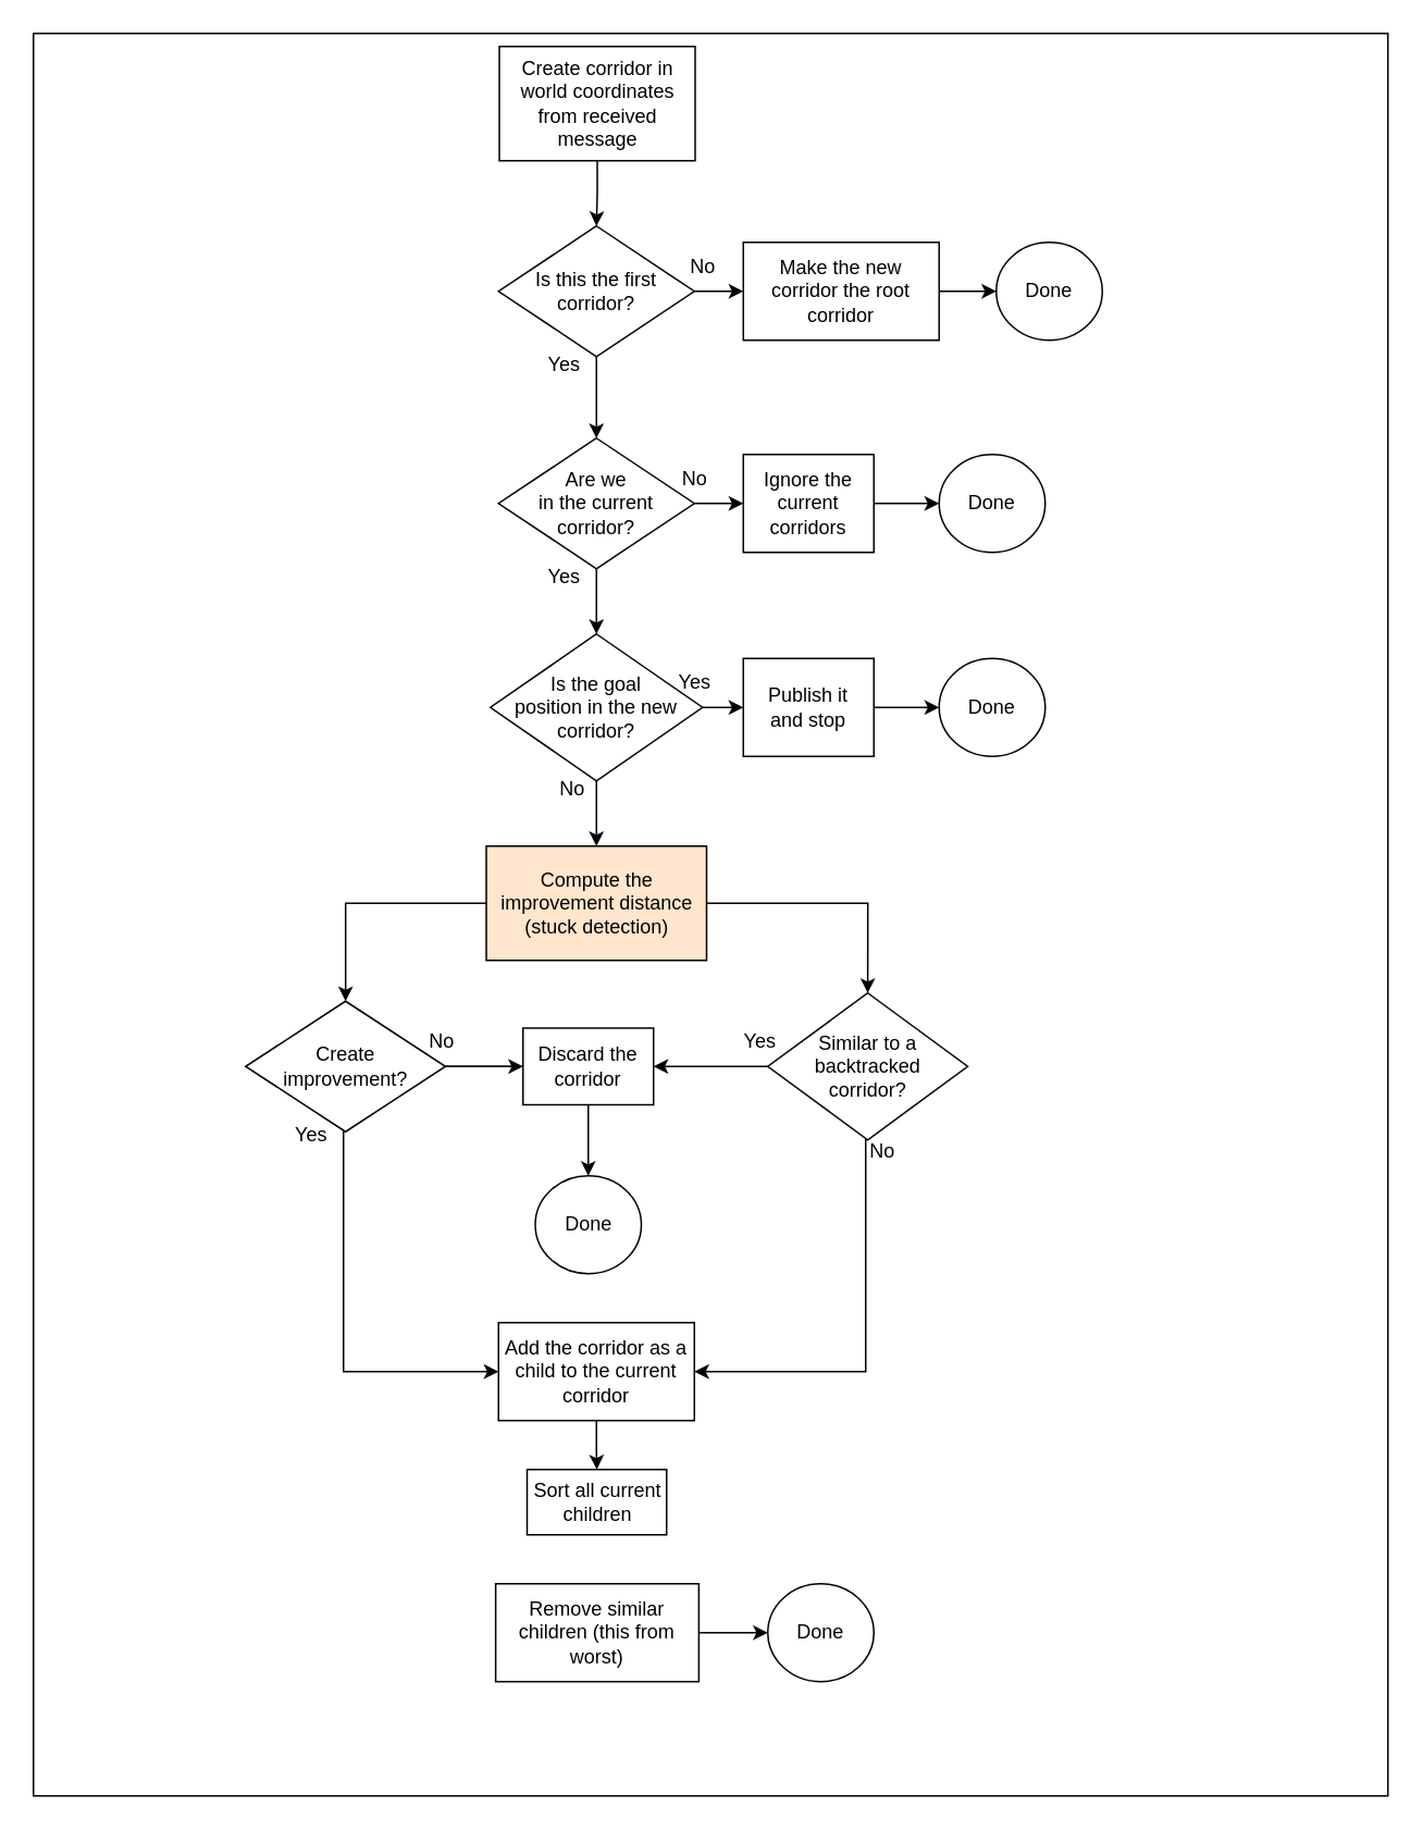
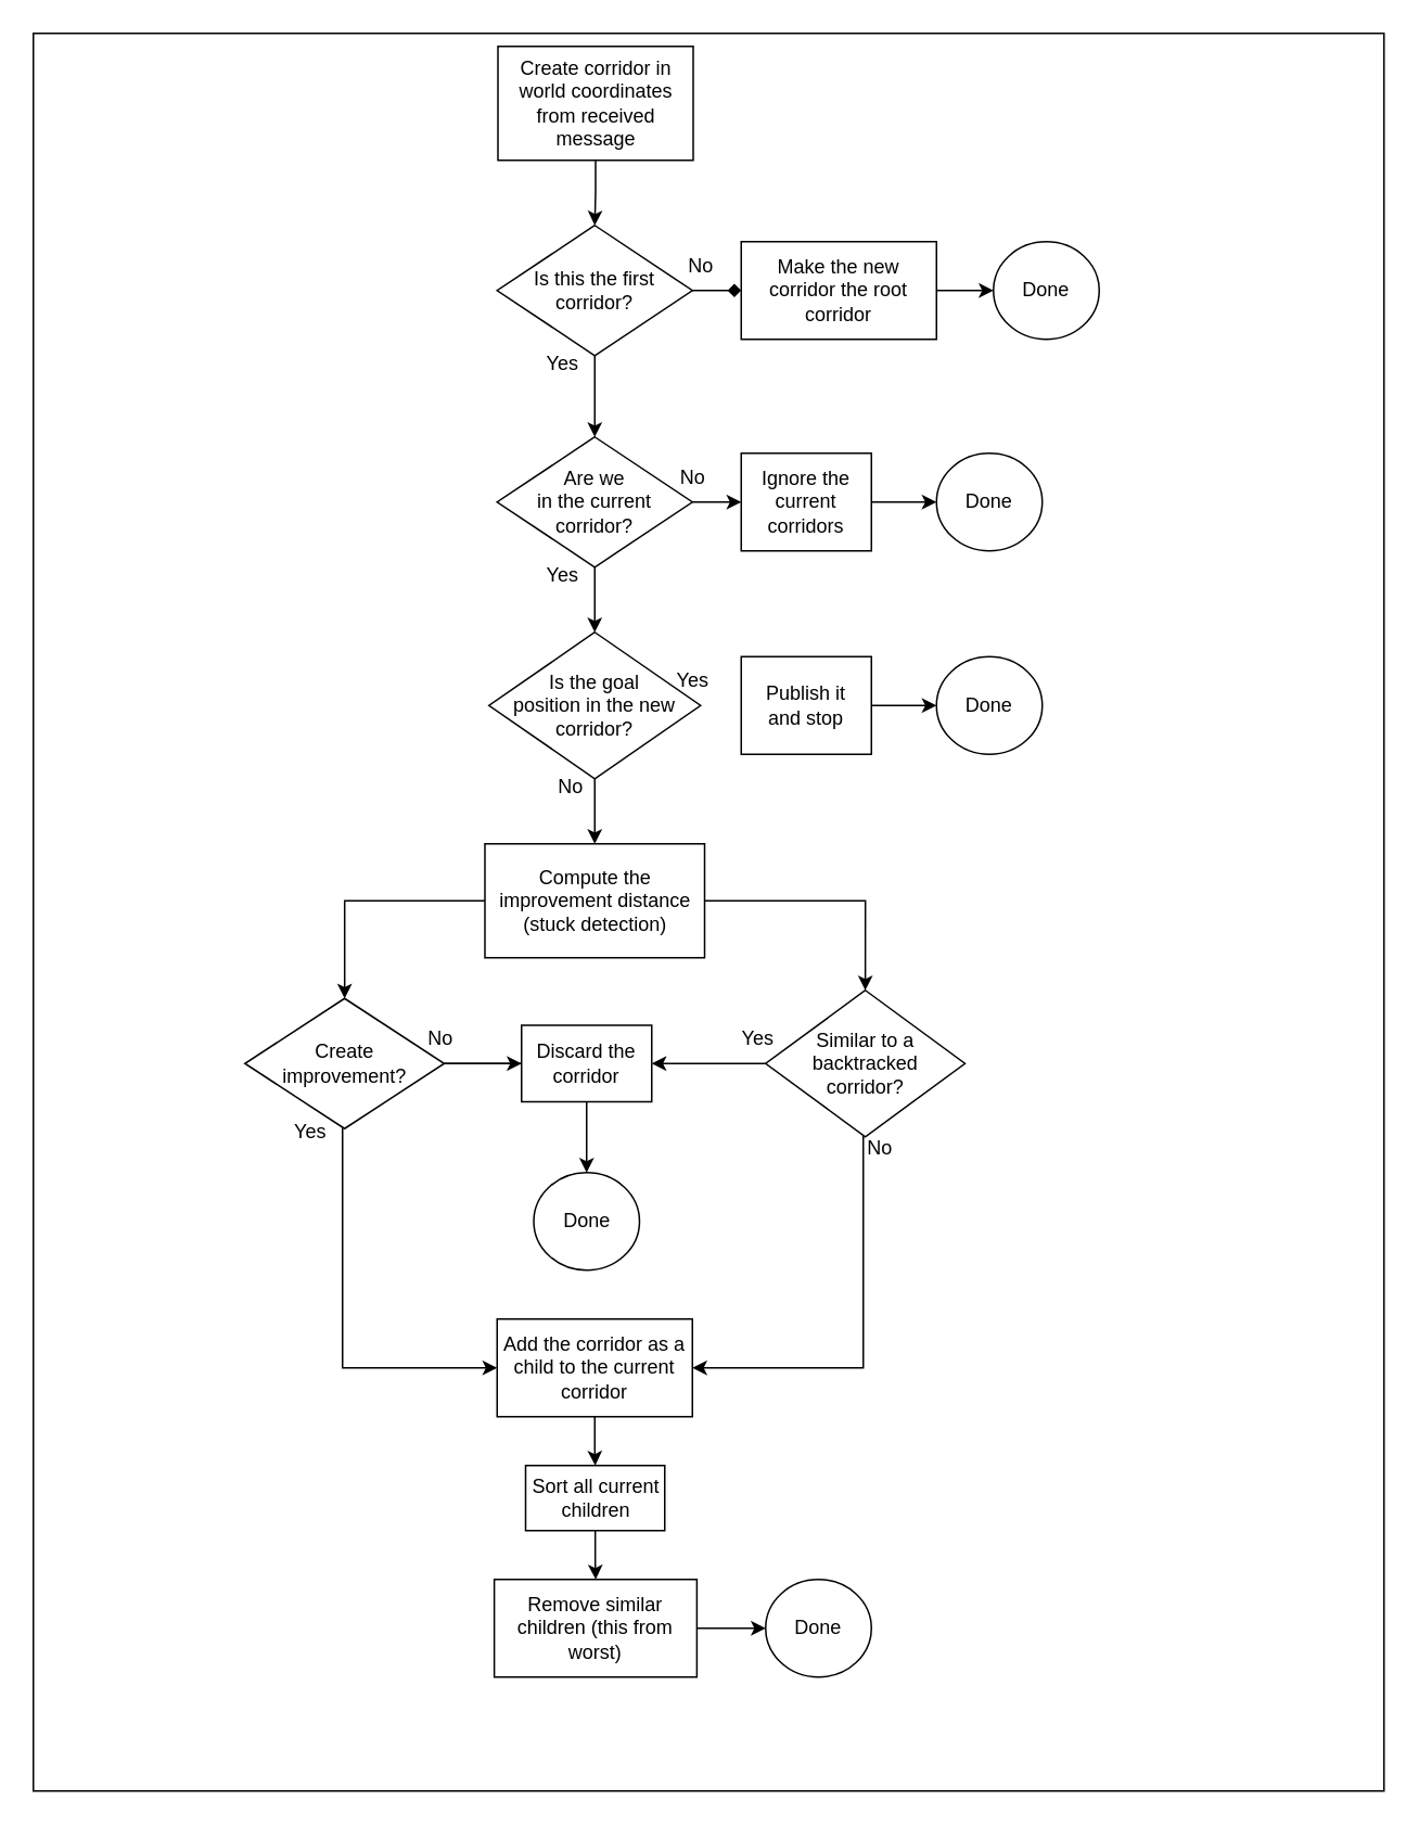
  <mxCell id="0" />
  <mxCell id="1" parent="0" />
  <mxCell id="2" value="" style="rounded=0;whiteSpace=wrap;html=1;" vertex="1" parent="1"><mxGeometry x="20" y="20" width="830" height="1080" as="geometry" /></mxCell>
  <mxCell id="3" style="edgeStyle=orthogonalEdgeStyle;rounded=0;orthogonalLoop=1;jettySize=auto;html=1;" edge="1" parent="1" source="4" target="7"><mxGeometry relative="1" as="geometry" /></mxCell>
  <mxCell id="4" value="Create corridor in world coordinates from received message" style="rounded=0;whiteSpace=wrap;html=1;" vertex="1" parent="1"><mxGeometry x="305.5" y="28" width="120" height="70" as="geometry" /></mxCell>
- <mxCell id="5" value="" style="edgeStyle=orthogonalEdgeStyle;rounded=0;orthogonalLoop=1;jettySize=auto;html=1;" edge="1" parent="1" source="7" target="9"><mxGeometry relative="1" as="geometry" /></mxCell>
+ <mxCell id="5" value="" style="edgeStyle=orthogonalEdgeStyle;rounded=0;orthogonalLoop=1;jettySize=auto;html=1;endArrow=diamond;" edge="1" parent="1" source="7" target="9"><mxGeometry relative="1" as="geometry" /></mxCell>
  <mxCell id="6" value="" style="edgeStyle=orthogonalEdgeStyle;rounded=0;orthogonalLoop=1;jettySize=auto;html=1;" edge="1" parent="1" source="7" target="14"><mxGeometry relative="1" as="geometry" /></mxCell>
  <mxCell id="7" value="Is this the first corridor?" style="rhombus;whiteSpace=wrap;html=1;" vertex="1" parent="1"><mxGeometry x="305" y="138" width="120" height="80" as="geometry" /></mxCell>
  <mxCell id="8" value="" style="edgeStyle=orthogonalEdgeStyle;rounded=0;orthogonalLoop=1;jettySize=auto;html=1;" edge="1" parent="1" source="9" target="10"><mxGeometry relative="1" as="geometry" /></mxCell>
  <mxCell id="9" value="Make the new corridor the root corridor" style="whiteSpace=wrap;html=1;" vertex="1" parent="1"><mxGeometry x="455" y="148" width="120" height="60" as="geometry" /></mxCell>
  <mxCell id="10" value="Done" style="ellipse;whiteSpace=wrap;html=1;" vertex="1" parent="1"><mxGeometry x="610" y="148" width="65" height="60" as="geometry" /></mxCell>
  <mxCell id="11" value="Yes" style="text;html=1;align=center;verticalAlign=middle;resizable=0;points=[];autosize=1;strokeColor=none;fillColor=none;" vertex="1" parent="1"><mxGeometry x="325" y="208" width="40" height="30" as="geometry" /></mxCell>
  <mxCell id="12" value="" style="edgeStyle=orthogonalEdgeStyle;rounded=0;orthogonalLoop=1;jettySize=auto;html=1;" edge="1" parent="1" source="14" target="17"><mxGeometry relative="1" as="geometry" /></mxCell>
  <mxCell id="13" style="edgeStyle=orthogonalEdgeStyle;rounded=0;orthogonalLoop=1;jettySize=auto;html=1;exitX=0.5;exitY=1;exitDx=0;exitDy=0;" edge="1" parent="1" source="14" target="22"><mxGeometry relative="1" as="geometry" /></mxCell>
  <mxCell id="14" value="Are we&lt;br&gt;in the current corridor?" style="rhombus;whiteSpace=wrap;html=1;" vertex="1" parent="1"><mxGeometry x="305" y="268" width="120" height="80" as="geometry" /></mxCell>
  <mxCell id="15" value="No" style="text;html=1;align=center;verticalAlign=middle;resizable=0;points=[];autosize=1;strokeColor=none;fillColor=none;" vertex="1" parent="1"><mxGeometry x="410" y="148" width="40" height="30" as="geometry" /></mxCell>
  <mxCell id="16" style="edgeStyle=orthogonalEdgeStyle;rounded=0;orthogonalLoop=1;jettySize=auto;html=1;exitX=1;exitY=0.5;exitDx=0;exitDy=0;entryX=0;entryY=0.5;entryDx=0;entryDy=0;" edge="1" parent="1" source="17" target="18"><mxGeometry relative="1" as="geometry" /></mxCell>
  <mxCell id="17" value="Ignore the current corridors" style="whiteSpace=wrap;html=1;" vertex="1" parent="1"><mxGeometry x="455" y="278" width="80" height="60" as="geometry" /></mxCell>
  <mxCell id="18" value="Done" style="ellipse;whiteSpace=wrap;html=1;" vertex="1" parent="1"><mxGeometry x="575" y="278" width="65" height="60" as="geometry" /></mxCell>
  <mxCell id="19" value="No" style="text;html=1;align=center;verticalAlign=middle;resizable=0;points=[];autosize=1;strokeColor=none;fillColor=none;" vertex="1" parent="1"><mxGeometry x="405" y="278" width="40" height="30" as="geometry" /></mxCell>
- <mxCell id="20" value="" style="edgeStyle=orthogonalEdgeStyle;rounded=0;orthogonalLoop=1;jettySize=auto;html=1;" edge="1" parent="1" source="22" target="24"><mxGeometry relative="1" as="geometry" /></mxCell>
  <mxCell id="21" value="" style="edgeStyle=orthogonalEdgeStyle;rounded=0;orthogonalLoop=1;jettySize=auto;html=1;" edge="1" parent="1" source="22" target="30"><mxGeometry relative="1" as="geometry" /></mxCell>
  <mxCell id="22" value="Is the goal&lt;br&gt;position in the new corridor?" style="rhombus;whiteSpace=wrap;html=1;" vertex="1" parent="1"><mxGeometry x="300" y="388" width="130" height="90" as="geometry" /></mxCell>
  <mxCell id="23" value="Yes" style="text;html=1;align=center;verticalAlign=middle;resizable=0;points=[];autosize=1;strokeColor=none;fillColor=none;" vertex="1" parent="1"><mxGeometry x="325" y="338" width="40" height="30" as="geometry" /></mxCell>
  <mxCell id="24" value="Publish it&lt;br&gt;and stop" style="whiteSpace=wrap;html=1;" vertex="1" parent="1"><mxGeometry x="455" y="403" width="80" height="60" as="geometry" /></mxCell>
  <mxCell id="25" style="edgeStyle=orthogonalEdgeStyle;rounded=0;orthogonalLoop=1;jettySize=auto;html=1;exitX=1;exitY=0.5;exitDx=0;exitDy=0;entryX=0;entryY=0.5;entryDx=0;entryDy=0;" edge="1" parent="1" target="26" source="24"><mxGeometry relative="1" as="geometry"><mxPoint x="535" y="433" as="sourcePoint" /></mxGeometry></mxCell>
  <mxCell id="26" value="Done" style="ellipse;whiteSpace=wrap;html=1;" vertex="1" parent="1"><mxGeometry x="575" y="403" width="65" height="60" as="geometry" /></mxCell>
  <mxCell id="27" value="Yes" style="text;html=1;align=center;verticalAlign=middle;resizable=0;points=[];autosize=1;strokeColor=none;fillColor=none;" vertex="1" parent="1"><mxGeometry x="405" y="403" width="40" height="30" as="geometry" /></mxCell>
  <mxCell id="28" value="" style="edgeStyle=orthogonalEdgeStyle;rounded=0;orthogonalLoop=1;jettySize=auto;html=1;" edge="1" parent="1" source="30" target="34"><mxGeometry relative="1" as="geometry" /></mxCell>
  <mxCell id="29" style="edgeStyle=orthogonalEdgeStyle;rounded=0;orthogonalLoop=1;jettySize=auto;html=1;exitX=1;exitY=0.5;exitDx=0;exitDy=0;entryX=0.5;entryY=0;entryDx=0;entryDy=0;" edge="1" parent="1" source="30" target="39"><mxGeometry relative="1" as="geometry" /></mxCell>
- <mxCell id="30" value="Compute the improvement distance (stuck detection)" style="whiteSpace=wrap;html=1;fillColor=#ffe6cc;" vertex="1" parent="1"><mxGeometry x="297.5" y="518" width="135" height="70" as="geometry" /></mxCell>
+ <mxCell id="30" value="Compute the improvement distance (stuck detection)" style="whiteSpace=wrap;html=1;" vertex="1" parent="1"><mxGeometry x="297.5" y="518" width="135" height="70" as="geometry" /></mxCell>
  <mxCell id="31" value="No" style="text;html=1;align=center;verticalAlign=middle;resizable=0;points=[];autosize=1;strokeColor=none;fillColor=none;" vertex="1" parent="1"><mxGeometry x="330" y="468" width="40" height="30" as="geometry" /></mxCell>
  <mxCell id="32" style="edgeStyle=orthogonalEdgeStyle;rounded=0;orthogonalLoop=1;jettySize=auto;html=1;exitX=1;exitY=0.5;exitDx=0;exitDy=0;entryX=0;entryY=0.5;entryDx=0;entryDy=0;" edge="1" parent="1" source="34" target="51"><mxGeometry relative="1" as="geometry" /></mxCell>
  <mxCell id="33" style="edgeStyle=orthogonalEdgeStyle;rounded=0;orthogonalLoop=1;jettySize=auto;html=1;entryX=0;entryY=0.5;entryDx=0;entryDy=0;" edge="1" parent="1" source="34" target="43"><mxGeometry relative="1" as="geometry"><Array as="points"><mxPoint x="210" y="840" /></Array></mxGeometry></mxCell>
  <mxCell id="34" value="Create&lt;br&gt;improvement?" style="rhombus;whiteSpace=wrap;html=1;" vertex="1" parent="1"><mxGeometry x="150" y="613" width="122.5" height="80" as="geometry" /></mxCell>
  <mxCell id="35" value="Done" style="ellipse;whiteSpace=wrap;html=1;" vertex="1" parent="1"><mxGeometry x="327.5" y="720" width="65" height="60" as="geometry" /></mxCell>
  <mxCell id="36" value="No" style="text;html=1;align=center;verticalAlign=middle;resizable=0;points=[];autosize=1;strokeColor=none;fillColor=none;" vertex="1" parent="1"><mxGeometry x="250" y="623" width="40" height="30" as="geometry" /></mxCell>
  <mxCell id="37" value="" style="edgeStyle=orthogonalEdgeStyle;rounded=0;orthogonalLoop=1;jettySize=auto;html=1;" edge="1" parent="1" source="39" target="43"><mxGeometry relative="1" as="geometry"><Array as="points"><mxPoint x="530" y="840" /></Array></mxGeometry></mxCell>
  <mxCell id="38" style="edgeStyle=orthogonalEdgeStyle;rounded=0;orthogonalLoop=1;jettySize=auto;html=1;entryX=1;entryY=0.5;entryDx=0;entryDy=0;" edge="1" parent="1" source="39" target="51"><mxGeometry relative="1" as="geometry" /></mxCell>
  <mxCell id="39" value="Similar to a backtracked &lt;br&gt;corridor?" style="rhombus;whiteSpace=wrap;html=1;" vertex="1" parent="1"><mxGeometry x="470" y="608" width="122.5" height="90" as="geometry" /></mxCell>
  <mxCell id="40" value="Yes" style="text;html=1;align=center;verticalAlign=middle;resizable=0;points=[];autosize=1;strokeColor=none;fillColor=none;" vertex="1" parent="1"><mxGeometry x="170" y="680" width="40" height="30" as="geometry" /></mxCell>
  <mxCell id="41" value="Yes" style="text;html=1;align=center;verticalAlign=middle;resizable=0;points=[];autosize=1;strokeColor=none;fillColor=none;" vertex="1" parent="1"><mxGeometry x="445" y="623" width="40" height="30" as="geometry" /></mxCell>
  <mxCell id="42" value="" style="edgeStyle=orthogonalEdgeStyle;rounded=0;orthogonalLoop=1;jettySize=auto;html=1;" edge="1" parent="1" source="43" target="45"><mxGeometry relative="1" as="geometry" /></mxCell>
  <mxCell id="43" value="Add the corridor as a child to the current corridor" style="whiteSpace=wrap;html=1;" vertex="1" parent="1"><mxGeometry x="305" y="810" width="120" height="60" as="geometry" /></mxCell>
+ <mxCell id="44" value="" style="edgeStyle=orthogonalEdgeStyle;rounded=0;orthogonalLoop=1;jettySize=auto;html=1;" edge="1" parent="1" source="45" target="47"><mxGeometry relative="1" as="geometry" /></mxCell>
  <mxCell id="45" value="Sort all current children" style="whiteSpace=wrap;html=1;" vertex="1" parent="1"><mxGeometry x="322.5" y="900" width="85.5" height="40" as="geometry" /></mxCell>
  <mxCell id="46" style="edgeStyle=orthogonalEdgeStyle;rounded=0;orthogonalLoop=1;jettySize=auto;html=1;exitX=1;exitY=0.5;exitDx=0;exitDy=0;" edge="1" parent="1" source="47" target="48"><mxGeometry relative="1" as="geometry" /></mxCell>
  <mxCell id="47" value="Remove similar children (this from worst)" style="whiteSpace=wrap;html=1;" vertex="1" parent="1"><mxGeometry x="303.25" y="970" width="124.5" height="60" as="geometry" /></mxCell>
  <mxCell id="48" value="Done" style="ellipse;whiteSpace=wrap;html=1;" vertex="1" parent="1"><mxGeometry x="470" y="970" width="65" height="60" as="geometry" /></mxCell>
  <mxCell id="49" value="No" style="text;html=1;align=center;verticalAlign=middle;resizable=0;points=[];autosize=1;strokeColor=none;fillColor=none;" vertex="1" parent="1"><mxGeometry x="520" y="690" width="40" height="30" as="geometry" /></mxCell>
  <mxCell id="50" style="edgeStyle=orthogonalEdgeStyle;rounded=0;orthogonalLoop=1;jettySize=auto;html=1;entryX=0.5;entryY=0;entryDx=0;entryDy=0;" edge="1" parent="1" source="51" target="35"><mxGeometry relative="1" as="geometry" /></mxCell>
  <mxCell id="51" value="Discard the corridor" style="whiteSpace=wrap;html=1;" vertex="1" parent="1"><mxGeometry x="320" y="629.5" width="80" height="47" as="geometry" /></mxCell>
  <mxCell id="52" value="" style="edgeStyle=orthogonalEdgeStyle;rounded=0;orthogonalLoop=1;jettySize=auto;html=1;endArrow=none;" edge="1" parent="1" source="34" target="51"><mxGeometry relative="1" as="geometry"><mxPoint x="272.5" y="678" as="sourcePoint" /><mxPoint x="364.231" y="748.014" as="targetPoint" /></mxGeometry></mxCell>
